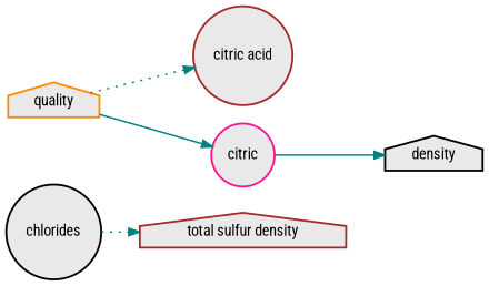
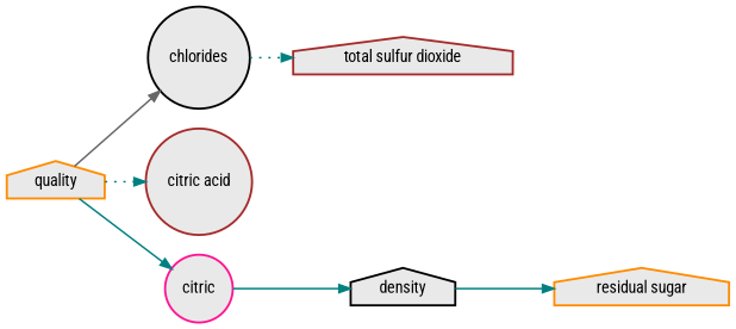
  digraph {
    fontname="Roboto Condensed"
    rankdir=LR
    node [color=black fillcolor="#E9E9E9" fontname="Roboto Condensed" fontsize=14 penwidth=1.875 shape=house style=filled]
    edge [color=teal fontname="Roboto Condensed" penwidth=1.5 style=solid]
    chlorides [shape=circle]
    quality [color=darkorange]
    "citric acid" [color=brown shape=circle]
    n4 [color=deeppink label=citric shape=circle]
-   "total sulfur dioxide" [color=brown label="total sulfur density"]
+   "total sulfur dioxide" [color=brown]
    density
+   "residual sugar" [color=darkorange]
    chlorides -> "total sulfur dioxide" [style=dotted]
+   quality -> chlorides [color=gray40]
    quality -> "citric acid" [style=dotted]
    quality -> n4
    n4 -> density
+   density -> "residual sugar"
  }
